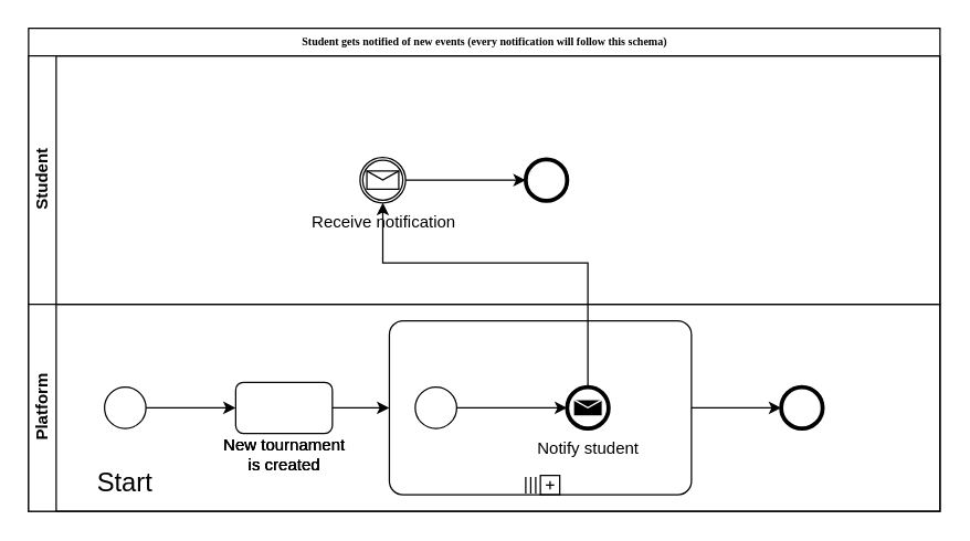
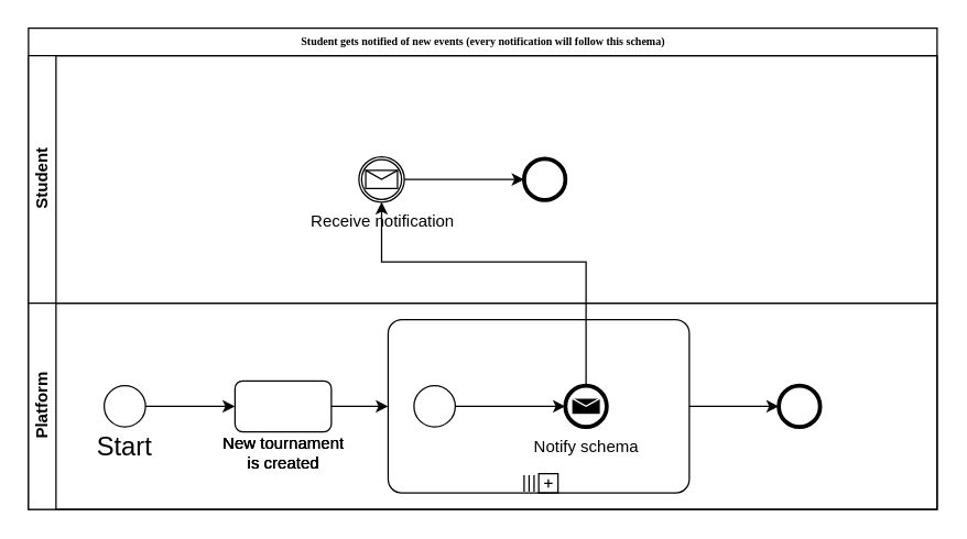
  <mxCell id="0" />
  <mxCell id="1" parent="0" />
  <mxCell id="2" value="Student gets notified of new events (every notification will follow this schema)" style="swimlane;html=1;childLayout=stackLayout;horizontal=1;startSize=20;horizontalStack=0;rounded=0;shadow=0;labelBackgroundColor=none;strokeWidth=1;fontFamily=Verdana;fontSize=8;align=center;" vertex="1" parent="1"><mxGeometry x="20" y="20" width="660" height="350" as="geometry" /></mxCell>
  <mxCell id="3" value="Student" style="swimlane;html=1;startSize=20;horizontal=0;" vertex="1" parent="2"><mxGeometry y="20" width="660" height="180" as="geometry" /></mxCell>
  <mxCell id="4" value="" style="points=[[0.145,0.145,0],[0.5,0,0],[0.855,0.145,0],[1,0.5,0],[0.855,0.855,0],[0.5,1,0],[0.145,0.855,0],[0,0.5,0]];shape=mxgraph.bpmn.event;html=1;verticalLabelPosition=bottom;labelBackgroundColor=#ffffff;verticalAlign=top;align=center;perimeter=ellipsePerimeter;outlineConnect=0;aspect=fixed;outline=end;symbol=terminate2;" vertex="1" parent="3"><mxGeometry x="360" y="75" width="30" height="30" as="geometry" /></mxCell>
  <mxCell id="5" style="edgeStyle=orthogonalEdgeStyle;rounded=0;orthogonalLoop=1;jettySize=auto;html=1;entryX=0;entryY=0.5;entryDx=0;entryDy=0;entryPerimeter=0;" edge="1" parent="3" source="6" target="4"><mxGeometry relative="1" as="geometry" /></mxCell>
  <mxCell id="6" value="Receive notification" style="points=[[0.145,0.145,0],[0.5,0,0],[0.855,0.145,0],[1,0.5,0],[0.855,0.855,0],[0.5,1,0],[0.145,0.855,0],[0,0.5,0]];shape=mxgraph.bpmn.event;html=1;verticalLabelPosition=bottom;labelBackgroundColor=#ffffff;verticalAlign=top;align=center;perimeter=ellipsePerimeter;outlineConnect=0;aspect=fixed;outline=catching;symbol=message;" vertex="1" parent="3"><mxGeometry x="240" y="73.5" width="33" height="33" as="geometry" /></mxCell>
  <mxCell id="7" value="Platform" style="swimlane;html=1;startSize=20;horizontal=0;" vertex="1" parent="2"><mxGeometry y="200" width="660" height="150" as="geometry" /></mxCell>
  <mxCell id="8" style="edgeStyle=orthogonalEdgeStyle;rounded=0;orthogonalLoop=1;jettySize=auto;html=1;entryX=0;entryY=0.5;entryDx=0;entryDy=0;" edge="1" parent="7" source="9" target="12"><mxGeometry relative="1" as="geometry" /></mxCell>
  <mxCell id="9" value="" style="ellipse;whiteSpace=wrap;html=1;rounded=0;shadow=0;labelBackgroundColor=none;strokeWidth=1;fontFamily=Verdana;fontSize=8;align=center;" vertex="1" parent="7"><mxGeometry x="55" y="60" width="30" height="30" as="geometry" /></mxCell>
- <mxCell id="10" value="&lt;font style=&quot;font-size: 19px;&quot;&gt;Start&lt;/font&gt;" style="text;html=1;strokeColor=none;fillColor=none;align=center;verticalAlign=middle;whiteSpace=wrap;rounded=0;" vertex="1" parent="7"><mxGeometry x="40" y="115" width="60" height="30" as="geometry" /></mxCell>
+ <mxCell id="10" value="&lt;font style=&quot;font-size: 19px;&quot;&gt;Start&lt;/font&gt;" style="text;html=1;strokeColor=none;fillColor=none;align=center;verticalAlign=middle;whiteSpace=wrap;rounded=0;" vertex="1" parent="7"><mxGeometry x="40" y="90" width="60" height="30" as="geometry" /></mxCell>
  <mxCell id="11" style="edgeStyle=orthogonalEdgeStyle;rounded=0;orthogonalLoop=1;jettySize=auto;html=1;entryX=0;entryY=0.5;entryDx=0;entryDy=0;entryPerimeter=0;" edge="1" parent="7" source="12" target="15"><mxGeometry relative="1" as="geometry" /></mxCell>
  <mxCell id="12" value="&lt;font size=&quot;1&quot;&gt;&lt;br&gt;&lt;/font&gt;" style="rounded=1;whiteSpace=wrap;html=1;shadow=0;labelBackgroundColor=none;strokeWidth=1;fontFamily=Verdana;fontSize=8;align=center;" vertex="1" parent="7"><mxGeometry x="150" y="56.5" width="70" height="37" as="geometry" /></mxCell>
  <mxCell id="13" value="New tournament is created" style="text;html=1;strokeColor=none;fillColor=none;align=center;verticalAlign=middle;whiteSpace=wrap;rounded=0;" vertex="1" parent="7"><mxGeometry x="137.5" y="93.5" width="95" height="30" as="geometry" /></mxCell>
  <mxCell id="14" style="edgeStyle=orthogonalEdgeStyle;rounded=0;orthogonalLoop=1;jettySize=auto;html=1;entryX=0;entryY=0.5;entryDx=0;entryDy=0;entryPerimeter=0;" edge="1" parent="7" source="15" target="20"><mxGeometry relative="1" as="geometry" /></mxCell>
  <mxCell id="15" value="" style="points=[[0.25,0,0],[0.5,0,0],[0.75,0,0],[1,0.25,0],[1,0.5,0],[1,0.75,0],[0.75,1,0],[0.5,1,0],[0.25,1,0],[0,0.75,0],[0,0.5,0],[0,0.25,0]];shape=mxgraph.bpmn.task;whiteSpace=wrap;rectStyle=rounded;size=10;html=1;container=1;expand=0;collapsible=0;taskMarker=abstract;isLoopSub=1;isLoopMultiParallel=1;" vertex="1" parent="7"><mxGeometry x="261.25" y="12" width="218.75" height="126" as="geometry" /></mxCell>
  <mxCell id="16" style="edgeStyle=orthogonalEdgeStyle;rounded=0;orthogonalLoop=1;jettySize=auto;html=1;" edge="1" parent="15" source="17" target="18"><mxGeometry relative="1" as="geometry" /></mxCell>
  <mxCell id="17" value="" style="ellipse;whiteSpace=wrap;html=1;rounded=0;shadow=0;labelBackgroundColor=none;strokeWidth=1;fontFamily=Verdana;fontSize=8;align=center;" vertex="1" parent="15"><mxGeometry x="18.75" y="48" width="30" height="30" as="geometry" /></mxCell>
  <mxCell id="18" value="" style="points=[[0.145,0.145,0],[0.5,0,0],[0.855,0.145,0],[1,0.5,0],[0.855,0.855,0],[0.5,1,0],[0.145,0.855,0],[0,0.5,0]];shape=mxgraph.bpmn.event;html=1;verticalLabelPosition=bottom;labelBackgroundColor=#ffffff;verticalAlign=top;align=center;perimeter=ellipsePerimeter;outlineConnect=0;aspect=fixed;outline=end;symbol=message;" vertex="1" parent="15"><mxGeometry x="128.75" y="48" width="30" height="30" as="geometry" /></mxCell>
- <mxCell id="19" value="Notify student" style="text;html=1;strokeColor=none;fillColor=none;align=center;verticalAlign=middle;whiteSpace=wrap;rounded=0;" vertex="1" parent="15"><mxGeometry x="96.25" y="78" width="95" height="30" as="geometry" /></mxCell>
+ <mxCell id="19" value="Notify schema" style="text;html=1;strokeColor=none;fillColor=none;align=center;verticalAlign=middle;whiteSpace=wrap;rounded=0;" vertex="1" parent="15"><mxGeometry x="96.25" y="78" width="95" height="30" as="geometry" /></mxCell>
  <mxCell id="20" value="" style="points=[[0.145,0.145,0],[0.5,0,0],[0.855,0.145,0],[1,0.5,0],[0.855,0.855,0],[0.5,1,0],[0.145,0.855,0],[0,0.5,0]];shape=mxgraph.bpmn.event;html=1;verticalLabelPosition=bottom;labelBackgroundColor=#ffffff;verticalAlign=top;align=center;perimeter=ellipsePerimeter;outlineConnect=0;aspect=fixed;outline=end;symbol=terminate2;" vertex="1" parent="7"><mxGeometry x="545" y="60" width="30" height="30" as="geometry" /></mxCell>
  <mxCell id="21" style="edgeStyle=orthogonalEdgeStyle;rounded=0;orthogonalLoop=1;jettySize=auto;html=1;entryX=0.5;entryY=1;entryDx=0;entryDy=0;entryPerimeter=0;" edge="1" parent="2" source="18" target="6"><mxGeometry relative="1" as="geometry"><Array as="points"><mxPoint x="405" y="170" /><mxPoint x="257" y="170" /><mxPoint x="257" y="127" /></Array></mxGeometry></mxCell>
  <mxCell id="22" value="New tournament is created" style="text;html=1;strokeColor=none;fillColor=none;align=center;verticalAlign=middle;whiteSpace=wrap;rounded=0;" vertex="1" parent="1"><mxGeometry x="157.5" y="313.5" width="95" height="30" as="geometry" /></mxCell>
  <mxCell id="23" value="New tournament is created" style="text;html=1;strokeColor=none;fillColor=none;align=center;verticalAlign=middle;whiteSpace=wrap;rounded=0;" vertex="1" parent="1"><mxGeometry x="157.5" y="313.5" width="95" height="30" as="geometry" /></mxCell>
